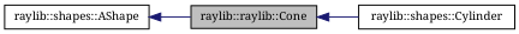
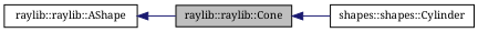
  digraph {
    fontname="Noto Serif"
    rankdir=LR
    node [color=black fillcolor=white fontname="Noto Serif" fontsize=10 shape=record style=filled]
    edge [color=midnightblue dir=back fontname="Noto Serif" fontsize=10 labelfontname=Helvetica labelfontsize=10 style=solid]
    n1 [fillcolor=grey75 fontcolor=black height=0.2 label="raylib::raylib::Cone" width=0.4]
-   n2 [height=0.2 label="raylib::shapes::Cylinder" width=0.4]
-   n3 [height=0.2 label="raylib::shapes::AShape" width=0.4]
+   n2 [height=0.2 label="shapes::shapes::Cylinder" width=0.4]
+   n3 [height=0.2 label="raylib::raylib::AShape" width=0.4]
    n1 -> n2
    n3 -> n1
  }
